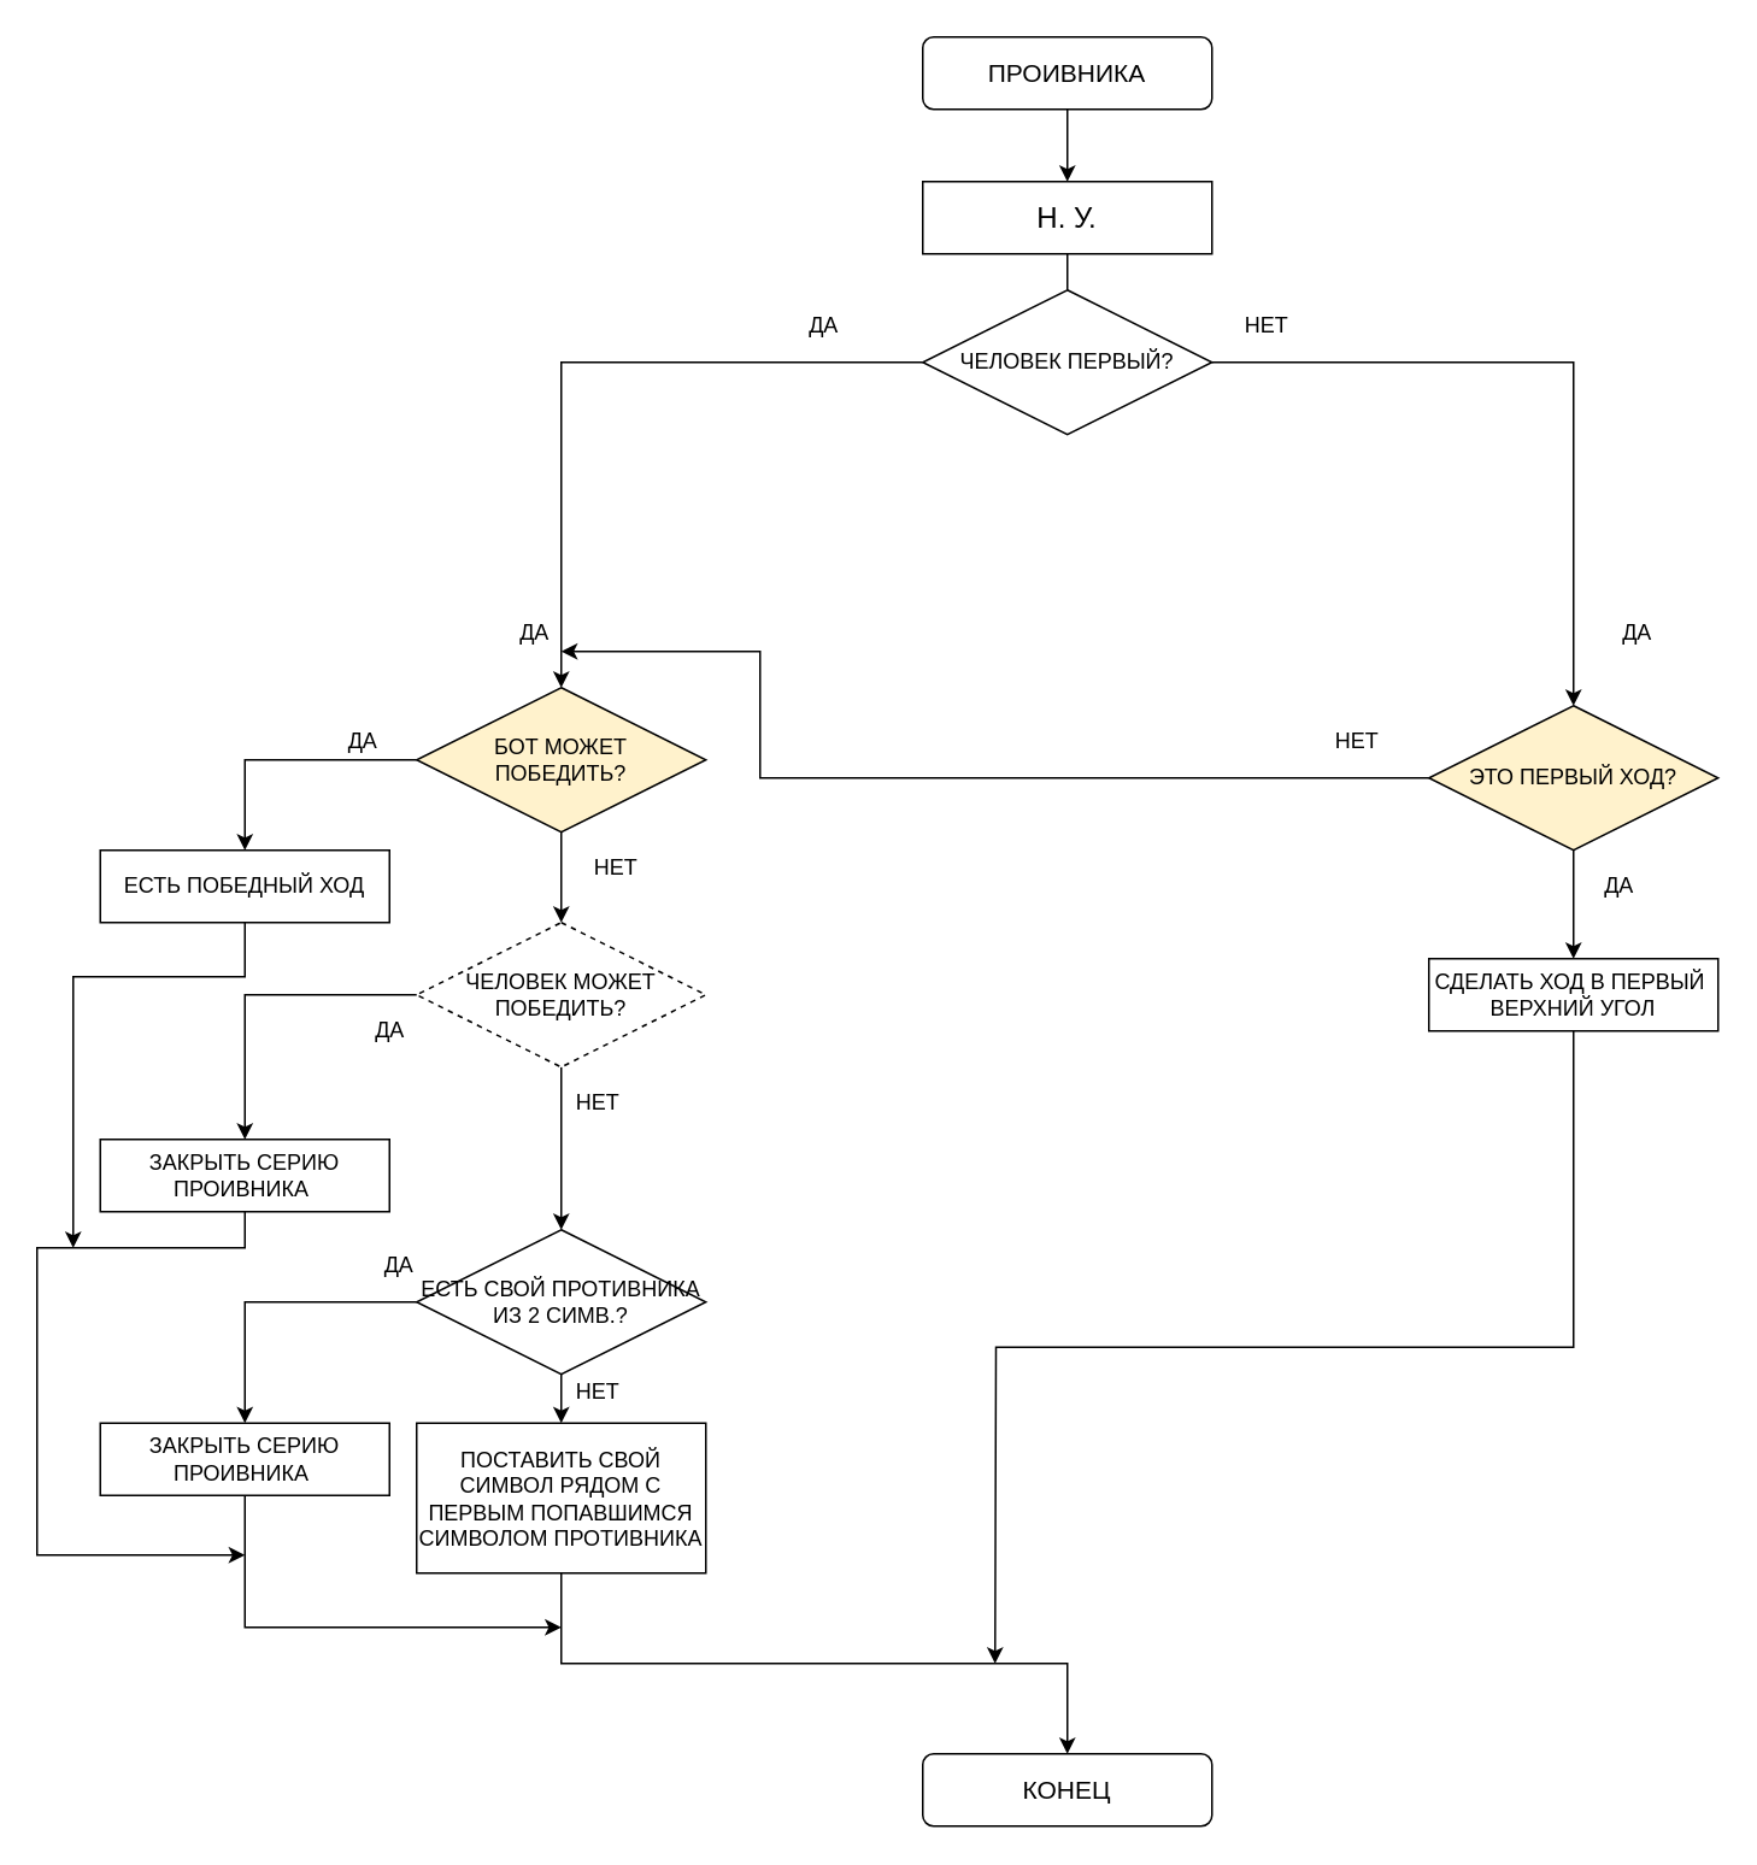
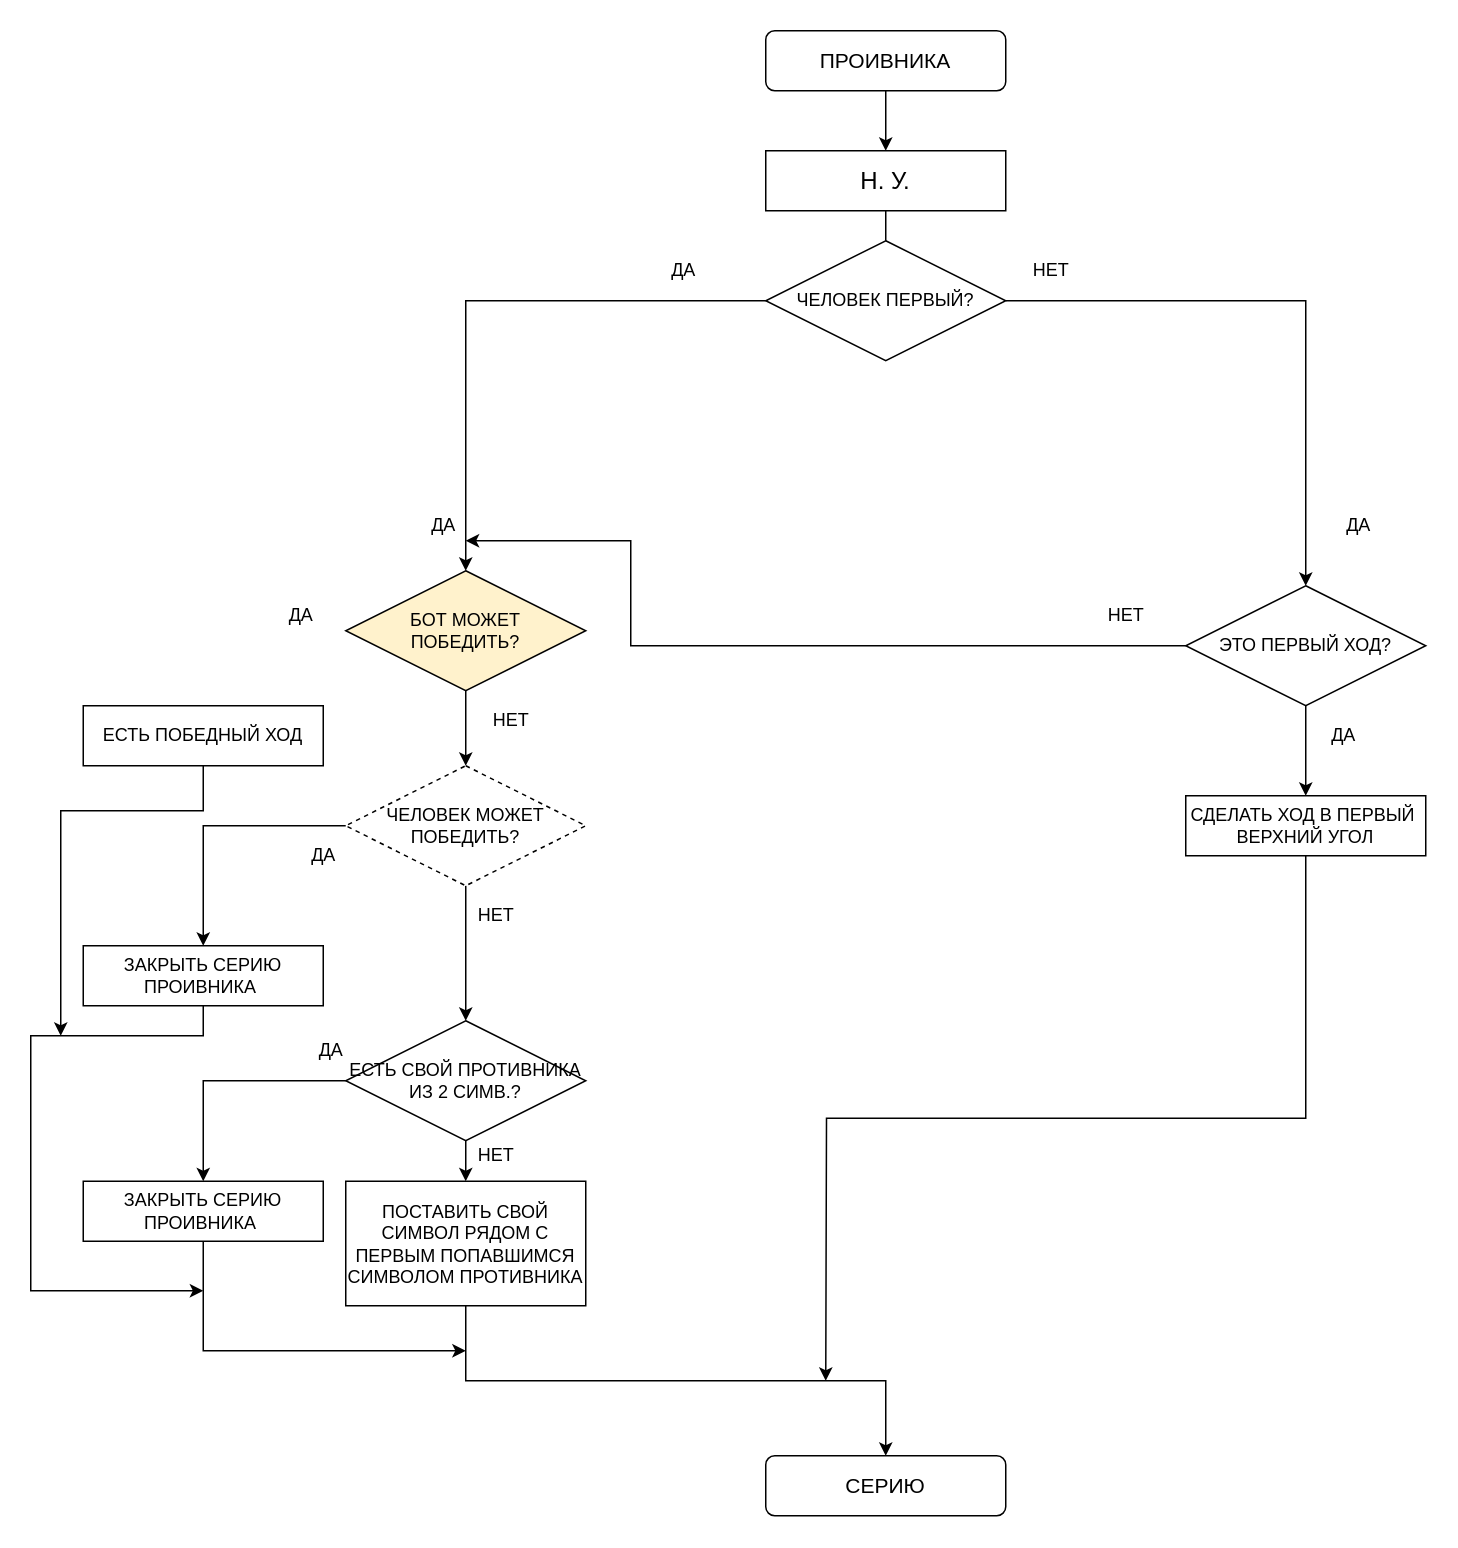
  <mxCell id="0" />
  <mxCell id="1" parent="0" />
  <mxCell id="2" style="edgeStyle=orthogonalEdgeStyle;rounded=0;orthogonalLoop=1;jettySize=auto;html=1;exitX=0.5;exitY=1;exitDx=0;exitDy=0;entryX=0.5;entryY=0;entryDx=0;entryDy=0;" edge="1" parent="1" source="3" target="5"><mxGeometry relative="1" as="geometry" /></mxCell>
  <mxCell id="3" value="&lt;font style=&quot;font-size: 14px&quot;&gt;ПРОИВНИКА&lt;/font&gt;" style="rounded=1;whiteSpace=wrap;html=1;" vertex="1" parent="1"><mxGeometry x="510" y="20" width="160" height="40" as="geometry" /></mxCell>
  <mxCell id="4" style="edgeStyle=orthogonalEdgeStyle;rounded=0;orthogonalLoop=1;jettySize=auto;html=1;exitX=0.5;exitY=1;exitDx=0;exitDy=0;entryX=0.5;entryY=0;entryDx=0;entryDy=0;startArrow=none;" edge="1" parent="1" source="10"><mxGeometry relative="1" as="geometry"><mxPoint x="590" y="220" as="targetPoint" /></mxGeometry></mxCell>
  <mxCell id="5" value="&lt;font size=&quot;3&quot;&gt;Н. У.&lt;/font&gt;" style="rounded=0;whiteSpace=wrap;html=1;" vertex="1" parent="1"><mxGeometry x="510" y="100" width="160" height="40" as="geometry" /></mxCell>
  <mxCell id="6" value="ДА" style="text;html=1;align=center;verticalAlign=middle;resizable=0;points=[];autosize=1;strokeColor=none;fillColor=none;" vertex="1" parent="1"><mxGeometry x="440" y="170" width="30" height="20" as="geometry" /></mxCell>
  <mxCell id="7" value="НЕТ" style="text;html=1;align=center;verticalAlign=middle;resizable=0;points=[];autosize=1;strokeColor=none;fillColor=none;" vertex="1" parent="1"><mxGeometry x="680" y="170" width="40" height="20" as="geometry" /></mxCell>
  <mxCell id="8" style="edgeStyle=orthogonalEdgeStyle;rounded=0;orthogonalLoop=1;jettySize=auto;html=1;exitX=1;exitY=0.5;exitDx=0;exitDy=0;entryX=0.5;entryY=0;entryDx=0;entryDy=0;fontSize=12;" edge="1" parent="1" source="10" target="33"><mxGeometry relative="1" as="geometry"><mxPoint x="870" y="260" as="targetPoint" /></mxGeometry></mxCell>
  <mxCell id="9" style="edgeStyle=orthogonalEdgeStyle;rounded=0;orthogonalLoop=1;jettySize=auto;html=1;exitX=0;exitY=0.5;exitDx=0;exitDy=0;fontSize=12;entryX=0.5;entryY=0;entryDx=0;entryDy=0;" edge="1" parent="1" source="10" target="14"><mxGeometry relative="1" as="geometry"><mxPoint x="320" y="310" as="targetPoint" /></mxGeometry></mxCell>
  <mxCell id="10" value="ЧЕЛОВЕК ПЕРВЫЙ?" style="rhombus;whiteSpace=wrap;html=1;" vertex="1" parent="1"><mxGeometry x="510" y="160" width="160" height="80" as="geometry" /></mxCell>
  <mxCell id="11" value="" style="edgeStyle=orthogonalEdgeStyle;rounded=0;orthogonalLoop=1;jettySize=auto;html=1;exitX=0.5;exitY=1;exitDx=0;exitDy=0;entryX=0.5;entryY=0;entryDx=0;entryDy=0;endArrow=none;" edge="1" parent="1" source="5" target="10"><mxGeometry relative="1" as="geometry"><mxPoint x="590" y="220" as="targetPoint" /><mxPoint x="590" y="140" as="sourcePoint" /></mxGeometry></mxCell>
- <mxCell id="12" style="edgeStyle=orthogonalEdgeStyle;rounded=0;orthogonalLoop=1;jettySize=auto;html=1;exitX=0;exitY=0.5;exitDx=0;exitDy=0;entryX=0.5;entryY=0;entryDx=0;entryDy=0;" edge="1" parent="1" source="14" target="17"><mxGeometry relative="1" as="geometry" /></mxCell>
  <mxCell id="13" style="edgeStyle=orthogonalEdgeStyle;rounded=0;orthogonalLoop=1;jettySize=auto;html=1;exitX=0.5;exitY=1;exitDx=0;exitDy=0;entryX=0.5;entryY=0;entryDx=0;entryDy=0;fontSize=12;" edge="1" parent="1" source="14" target="21"><mxGeometry relative="1" as="geometry" /></mxCell>
  <mxCell id="14" value="БОТ МОЖЕТ &lt;br&gt;ПОБЕДИТЬ?" style="rhombus;whiteSpace=wrap;html=1;fillColor=#fff2cc;" vertex="1" parent="1"><mxGeometry x="230" y="380" width="160" height="80" as="geometry" /></mxCell>
  <mxCell id="15" value="ДА" style="text;html=1;align=center;verticalAlign=middle;resizable=0;points=[];autosize=1;strokeColor=none;fillColor=none;" vertex="1" parent="1"><mxGeometry x="280" y="340" width="30" height="20" as="geometry" /></mxCell>
  <mxCell id="16" style="edgeStyle=orthogonalEdgeStyle;rounded=0;orthogonalLoop=1;jettySize=auto;html=1;exitX=0.5;exitY=1;exitDx=0;exitDy=0;fontSize=12;" edge="1" parent="1" source="17"><mxGeometry relative="1" as="geometry"><mxPoint x="40" y="690" as="targetPoint" /><Array as="points"><mxPoint x="135" y="540" /><mxPoint x="40" y="540" /></Array></mxGeometry></mxCell>
  <mxCell id="17" value="&lt;font style=&quot;font-size: 12px&quot;&gt;ЕСТЬ ПОБЕДНЫЙ ХОД&lt;/font&gt;" style="rounded=0;whiteSpace=wrap;html=1;" vertex="1" parent="1"><mxGeometry x="55" y="470" width="160" height="40" as="geometry" /></mxCell>
  <mxCell id="18" value="ДА" style="text;html=1;align=center;verticalAlign=middle;resizable=0;points=[];autosize=1;strokeColor=none;fillColor=none;" vertex="1" parent="1"><mxGeometry x="185" y="400" width="30" height="20" as="geometry" /></mxCell>
  <mxCell id="19" style="edgeStyle=orthogonalEdgeStyle;rounded=0;orthogonalLoop=1;jettySize=auto;html=1;exitX=0;exitY=0.5;exitDx=0;exitDy=0;entryX=0.5;entryY=0;entryDx=0;entryDy=0;fontSize=12;" edge="1" parent="1" source="21" target="23"><mxGeometry relative="1" as="geometry" /></mxCell>
  <mxCell id="20" style="edgeStyle=orthogonalEdgeStyle;rounded=0;orthogonalLoop=1;jettySize=auto;html=1;exitX=0.5;exitY=1;exitDx=0;exitDy=0;entryX=0.5;entryY=0;entryDx=0;entryDy=0;fontSize=12;" edge="1" parent="1" source="21" target="28"><mxGeometry relative="1" as="geometry" /></mxCell>
  <mxCell id="21" value="ЧЕЛОВЕК МОЖЕТ ПОБЕДИТЬ?" style="rhombus;whiteSpace=wrap;html=1;dashed=1;" vertex="1" parent="1"><mxGeometry x="230" y="510" width="160" height="80" as="geometry" /></mxCell>
  <mxCell id="22" style="edgeStyle=orthogonalEdgeStyle;rounded=0;orthogonalLoop=1;jettySize=auto;html=1;exitX=0.5;exitY=1;exitDx=0;exitDy=0;fontSize=12;" edge="1" parent="1" source="23"><mxGeometry relative="1" as="geometry"><mxPoint x="135" y="860" as="targetPoint" /><Array as="points"><mxPoint x="135" y="690" /><mxPoint x="20" y="690" /><mxPoint x="20" y="860" /></Array></mxGeometry></mxCell>
  <mxCell id="23" value="ЗАКРЫТЬ СЕРИЮ ПРОИВНИКА&amp;nbsp;" style="rounded=0;whiteSpace=wrap;html=1;" vertex="1" parent="1"><mxGeometry x="55" y="630" width="160" height="40" as="geometry" /></mxCell>
  <mxCell id="24" value="ДА" style="text;html=1;align=center;verticalAlign=middle;resizable=0;points=[];autosize=1;strokeColor=none;fillColor=none;fontSize=12;" vertex="1" parent="1"><mxGeometry x="200" y="560" width="30" height="20" as="geometry" /></mxCell>
  <mxCell id="25" value="НЕТ" style="text;html=1;align=center;verticalAlign=middle;resizable=0;points=[];autosize=1;strokeColor=none;fillColor=none;fontSize=12;" vertex="1" parent="1"><mxGeometry x="320" y="470" width="40" height="20" as="geometry" /></mxCell>
  <mxCell id="26" style="edgeStyle=orthogonalEdgeStyle;rounded=0;orthogonalLoop=1;jettySize=auto;html=1;exitX=0;exitY=0.5;exitDx=0;exitDy=0;entryX=0.5;entryY=0;entryDx=0;entryDy=0;fontSize=12;" edge="1" parent="1" source="28" target="36"><mxGeometry relative="1" as="geometry" /></mxCell>
  <mxCell id="27" style="edgeStyle=orthogonalEdgeStyle;rounded=0;orthogonalLoop=1;jettySize=auto;html=1;exitX=0.5;exitY=1;exitDx=0;exitDy=0;entryX=0.5;entryY=0;entryDx=0;entryDy=0;fontSize=12;" edge="1" parent="1" source="28" target="39"><mxGeometry relative="1" as="geometry" /></mxCell>
  <mxCell id="28" value="ЕСТЬ СВОЙ ПРОТИВНИКА ИЗ 2 СИМВ.?" style="rhombus;whiteSpace=wrap;html=1;" vertex="1" parent="1"><mxGeometry x="230" y="680" width="160" height="80" as="geometry" /></mxCell>
  <mxCell id="29" style="edgeStyle=orthogonalEdgeStyle;rounded=0;orthogonalLoop=1;jettySize=auto;html=1;exitX=0.5;exitY=1;exitDx=0;exitDy=0;fontSize=12;" edge="1" parent="1" source="30"><mxGeometry relative="1" as="geometry"><mxPoint x="550" y="920" as="targetPoint" /></mxGeometry></mxCell>
  <mxCell id="30" value="СДЕЛАТЬ ХОД В ПЕРВЫЙ&amp;nbsp;&lt;br&gt;ВЕРХНИЙ УГОЛ" style="rounded=0;whiteSpace=wrap;html=1;" vertex="1" parent="1"><mxGeometry x="790" y="530" width="160" height="40" as="geometry" /></mxCell>
  <mxCell id="31" style="edgeStyle=orthogonalEdgeStyle;rounded=0;orthogonalLoop=1;jettySize=auto;html=1;exitX=0.5;exitY=1;exitDx=0;exitDy=0;entryX=0.5;entryY=0;entryDx=0;entryDy=0;fontSize=12;" edge="1" parent="1" source="33" target="30"><mxGeometry relative="1" as="geometry"><Array as="points"><mxPoint x="870" y="520" /><mxPoint x="870" y="520" /></Array></mxGeometry></mxCell>
  <mxCell id="32" style="edgeStyle=orthogonalEdgeStyle;rounded=0;orthogonalLoop=1;jettySize=auto;html=1;exitX=0;exitY=0.5;exitDx=0;exitDy=0;fontSize=12;" edge="1" parent="1" source="33"><mxGeometry relative="1" as="geometry"><mxPoint x="310" y="360" as="targetPoint" /><Array as="points"><mxPoint x="420" y="430" /><mxPoint x="420" y="360" /></Array></mxGeometry></mxCell>
- <mxCell id="33" value="ЭТО ПЕРВЫЙ ХОД?" style="rhombus;whiteSpace=wrap;html=1;fillColor=#fff2cc;" vertex="1" parent="1"><mxGeometry x="790" y="390" width="160" height="80" as="geometry" /></mxCell>
+ <mxCell id="33" value="ЭТО ПЕРВЫЙ ХОД?" style="rhombus;whiteSpace=wrap;html=1;" vertex="1" parent="1"><mxGeometry x="790" y="390" width="160" height="80" as="geometry" /></mxCell>
  <mxCell id="34" value="ДА" style="text;html=1;align=center;verticalAlign=middle;resizable=0;points=[];autosize=1;strokeColor=none;fillColor=none;fontSize=12;" vertex="1" parent="1"><mxGeometry x="880" y="480" width="30" height="20" as="geometry" /></mxCell>
  <mxCell id="35" style="edgeStyle=orthogonalEdgeStyle;rounded=0;orthogonalLoop=1;jettySize=auto;html=1;exitX=0.5;exitY=1;exitDx=0;exitDy=0;fontSize=12;" edge="1" parent="1" source="36"><mxGeometry relative="1" as="geometry"><mxPoint x="310" y="900" as="targetPoint" /><Array as="points"><mxPoint x="135" y="900" /></Array></mxGeometry></mxCell>
  <mxCell id="36" value="ЗАКРЫТЬ СЕРИЮ ПРОИВНИКА&amp;nbsp;" style="rounded=0;whiteSpace=wrap;html=1;" vertex="1" parent="1"><mxGeometry x="55" y="787" width="160" height="40" as="geometry" /></mxCell>
  <mxCell id="37" value="ДА" style="text;html=1;align=center;verticalAlign=middle;resizable=0;points=[];autosize=1;strokeColor=none;fillColor=none;fontSize=12;" vertex="1" parent="1"><mxGeometry x="205" y="690" width="30" height="20" as="geometry" /></mxCell>
  <mxCell id="38" style="edgeStyle=orthogonalEdgeStyle;rounded=0;orthogonalLoop=1;jettySize=auto;html=1;exitX=0.5;exitY=1;exitDx=0;exitDy=0;entryX=0.5;entryY=0;entryDx=0;entryDy=0;fontSize=12;" edge="1" parent="1" source="39" target="42"><mxGeometry relative="1" as="geometry" /></mxCell>
  <mxCell id="39" value="ПОСТАВИТЬ СВОЙ СИМВОЛ РЯДОМ С ПЕРВЫМ ПОПАВШИМСЯ СИМВОЛОМ ПРОТИВНИКА" style="rounded=0;whiteSpace=wrap;html=1;" vertex="1" parent="1"><mxGeometry x="230" y="787" width="160" height="83" as="geometry" /></mxCell>
  <mxCell id="40" value="НЕТ" style="text;html=1;align=center;verticalAlign=middle;resizable=0;points=[];autosize=1;strokeColor=none;fillColor=none;fontSize=12;" vertex="1" parent="1"><mxGeometry x="310" y="760" width="40" height="20" as="geometry" /></mxCell>
  <mxCell id="41" value="НЕТ" style="text;html=1;align=center;verticalAlign=middle;resizable=0;points=[];autosize=1;strokeColor=none;fillColor=none;fontSize=12;" vertex="1" parent="1"><mxGeometry x="730" y="400" width="40" height="20" as="geometry" /></mxCell>
- <mxCell id="42" value="&lt;font style=&quot;font-size: 14px&quot;&gt;КОНЕЦ&lt;/font&gt;" style="rounded=1;whiteSpace=wrap;html=1;" vertex="1" parent="1"><mxGeometry x="510" y="970" width="160" height="40" as="geometry" /></mxCell>
+ <mxCell id="42" value="&lt;font style=&quot;font-size: 14px&quot;&gt;СЕРИЮ&lt;/font&gt;" style="rounded=1;whiteSpace=wrap;html=1;" vertex="1" parent="1"><mxGeometry x="510" y="970" width="160" height="40" as="geometry" /></mxCell>
  <mxCell id="43" value="ДА" style="text;html=1;align=center;verticalAlign=middle;resizable=0;points=[];autosize=1;strokeColor=none;fillColor=none;fontSize=12;" vertex="1" parent="1"><mxGeometry x="890" y="340" width="30" height="20" as="geometry" /></mxCell>
  <mxCell id="44" value="НЕТ" style="text;html=1;align=center;verticalAlign=middle;resizable=0;points=[];autosize=1;strokeColor=none;fillColor=none;fontSize=12;" vertex="1" parent="1"><mxGeometry x="310" y="600" width="40" height="20" as="geometry" /></mxCell>
